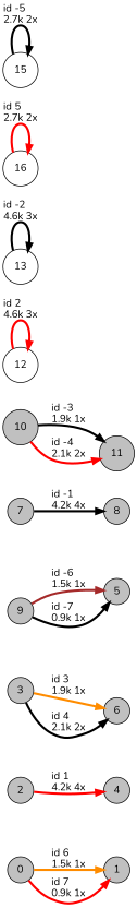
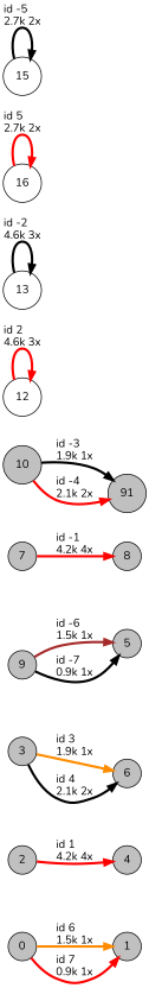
  digraph {
    fontname=Nunito
    nodesep=0.5
    rankdir=LR
    node [fillcolor=grey fontname=Nunito shape=circle style=filled]
    edge [color=red fontname=Nunito penwidth=3 style=bold]
    0 [height=0.3]
    1 [height=0.3]
    2 [height=0.3]
    4 [height=0.3]
    3 [height=0.3]
    6 [height=0.3]
    5 [height=0.3]
    7 [height=0.3]
    8 [height=0.3]
    9 [height=0.3]
    10 [height=0.3]
-   11 [height=0.3]
+   11 [height=0.3 label=91]
    12 [height=0.3 fillcolor="" style=""]
    13 [height=0.3 fillcolor="" style=""]
    n15 [height=0.3 label=16 fillcolor="" style=""]
    15 [height=0.3 fillcolor="" style=""]
    0 -> 1 [color=darkorange label="id 6\l1.5k 1x"]
    0 -> 1 [label="id 7\l0.9k 1x" style=solid]
    2 -> 4 [label="id 1\l4.2k 4x"]
    3 -> 6 [color=darkorange label="id 3\l1.9k 1x"]
    3 -> 6 [color=black label="id 4\l2.1k 2x"]
-   7 -> 8 [color=black label="id -1\l4.2k 4x" style=solid]
+   7 -> 8 [label="id -1\l4.2k 4x" style=solid]
    9 -> 5 [color=brown label="id -6\l1.5k 1x"]
    9 -> 5 [color=black label="id -7\l0.9k 1x" style=solid]
    10 -> 11 [color=black label="id -3\l1.9k 1x" style=solid]
    10 -> 11 [label="id -4\l2.1k 2x" style=solid]
    12 -> 12 [label="id 2\l4.6k 3x"]
    13 -> 13 [color=black label="id -2\l4.6k 3x" style=solid]
    n15 -> n15 [label="id 5\l2.7k 2x"]
    15 -> 15 [color=black label="id -5\l2.7k 2x" style=solid]
  }
